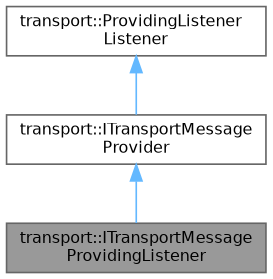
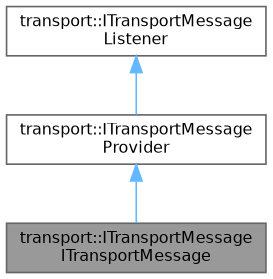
  digraph {
    node [color=gray40 fillcolor=white fontname=Helvetica fontsize=10 shape=box style=filled]
    edge [color=steelblue1 dir=back fontname=Helvetica fontsize=10 labelfontname=Helvetica labelfontsize=10 style=solid]
-   n1 [fillcolor=grey60 fontcolor=black height=0.2 label="transport::ITransportMessage\lProvidingListener" width=0.4]
-   n2 [height=0.2 label="transport::ProvidingListener\lListener" width=0.4]
+   n1 [fillcolor=grey60 fontcolor=black height=0.2 label="transport::ITransportMessage\lITransportMessage" width=0.4]
+   n2 [height=0.2 label="transport::ITransportMessage\lListener" width=0.4]
    n3 [height=0.2 label="transport::ITransportMessage\lProvider" width=0.4]
    n2 -> n3
    n3 -> n1
  }
